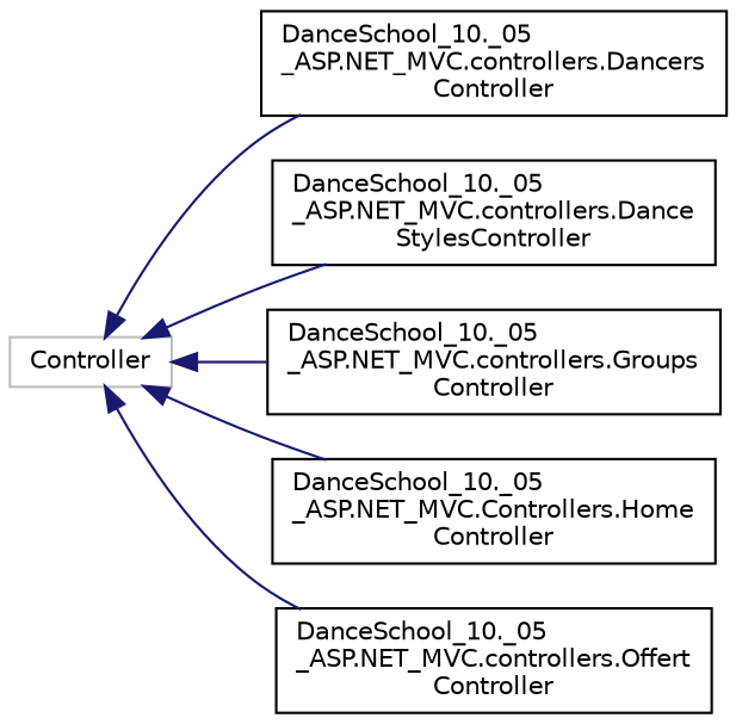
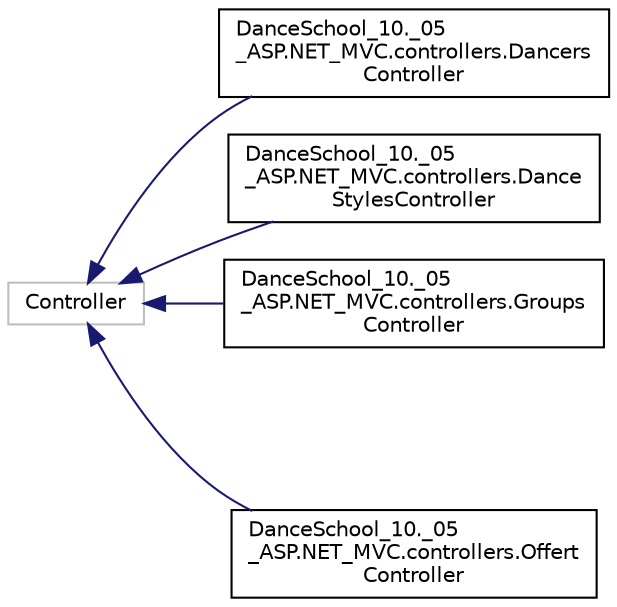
  digraph {
    rankdir=LR
    node [color=black fillcolor=white fontname=Helvetica fontsize=10 shape=record style=filled]
    edge [color=midnightblue dir=back fontname=Helvetica fontsize=10 labelfontname=Helvetica labelfontsize=10 style=solid]
    n1 [color=grey75 height=0.2 label=Controller width=0.4]
    n2 [height=0.2 label="DanceSchool_10._05\l_ASP.NET_MVC.controllers.Dancers\lController" width=0.4]
    n3 [height=0.2 label="DanceSchool_10._05\l_ASP.NET_MVC.controllers.Dance\lStylesController" width=0.4]
    n4 [height=0.2 label="DanceSchool_10._05\l_ASP.NET_MVC.controllers.Groups\lController" width=0.4]
-   n5 [height=0.2 label="DanceSchool_10._05\l_ASP.NET_MVC.Controllers.Home\lController" width=0.4]
    n6 [height=0.2 label="DanceSchool_10._05\l_ASP.NET_MVC.controllers.Offert\lController" width=0.4]
    n1 -> n2
    n1 -> n3
    n1 -> n4
-   n1 -> n5
    n1 -> n6
  }
